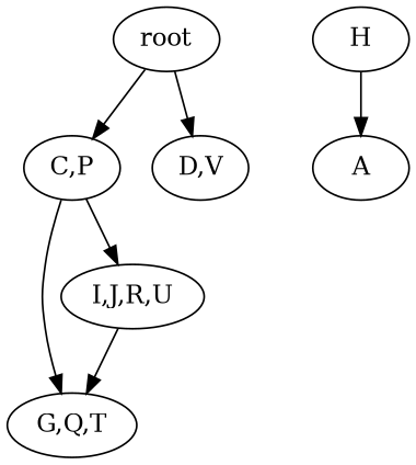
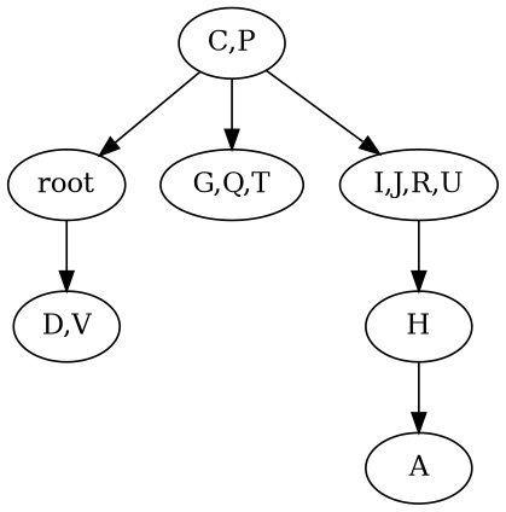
  strict digraph {
    n1 [label=root]
    n2 [label="C,P"]
    n3 [label="D,V"]
    n4 [label="G,Q,T"]
    n5 [label="I,J,R,U"]
    n6 [label=H]
    n7 [label=A]
-   n1 -> n2
+   n2 -> n1
    n1 -> n3
    n2 -> n4
    n2 -> n5
-   n5 -> n4
+   n5 -> n6
    n6 -> n7
  }
